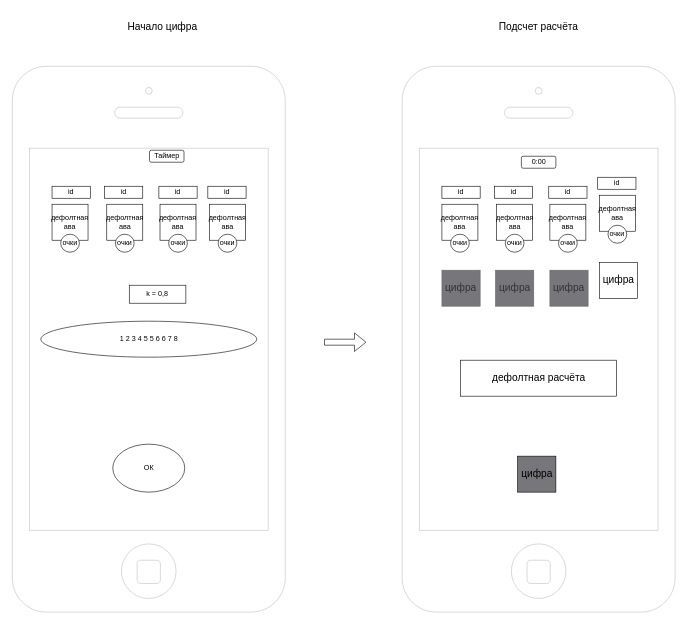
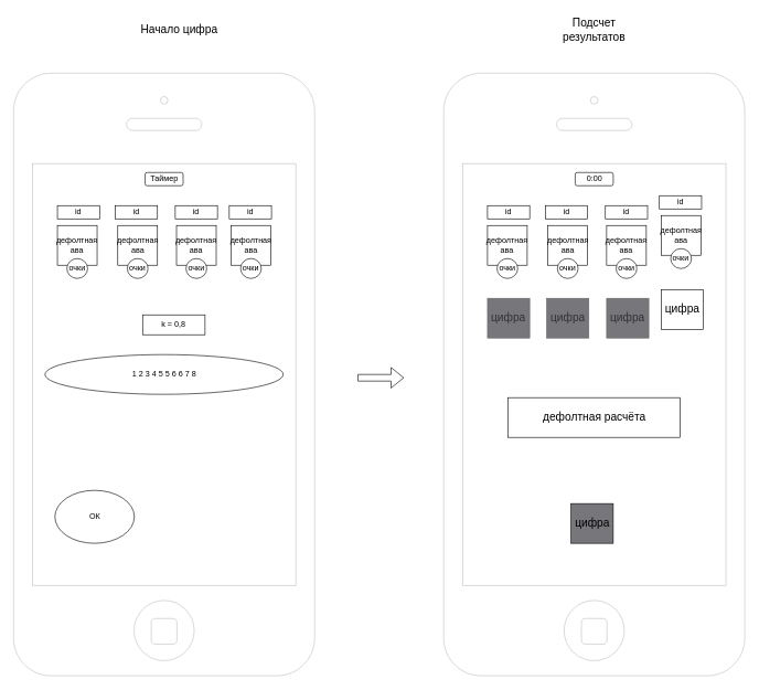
  <mxCell id="0" />
  <mxCell id="1" parent="0" />
  <mxCell id="2" value="" style="html=1;verticalLabelPosition=bottom;labelBackgroundColor=#ffffff;verticalAlign=top;shadow=0;dashed=0;strokeWidth=1;shape=mxgraph.ios7.misc.iphone;strokeColor=#c0c0c0;" vertex="1" parent="1"><mxGeometry x="20" y="110" width="455" height="910" as="geometry" /></mxCell>
  <mxCell id="3" value="1 2 3 4 5 5 6 6 7 8" style="ellipse;whiteSpace=wrap;html=1;" vertex="1" parent="1"><mxGeometry x="67.5" y="535" width="360" height="60" as="geometry" /></mxCell>
- <mxCell id="4" value="&lt;div&gt;ОК&lt;/div&gt;" style="ellipse;whiteSpace=wrap;html=1;" vertex="1" parent="1"><mxGeometry x="187.5" y="740" width="120" height="80" as="geometry" /></mxCell>
- <mxCell id="5" value="Таймер" style="rounded=1;whiteSpace=wrap;html=1;" vertex="1" parent="1"><mxGeometry x="248.75" y="250" width="57.5" height="20" as="geometry" /></mxCell>
+ <mxCell id="4" value="&lt;div&gt;ОК&lt;/div&gt;" style="ellipse;whiteSpace=wrap;html=1;" vertex="1" parent="1"><mxGeometry x="82.5" y="740" width="120" height="80" as="geometry" /></mxCell>
+ <mxCell id="5" value="Таймер" style="rounded=1;whiteSpace=wrap;html=1;" vertex="1" parent="1"><mxGeometry x="218.75" y="260" width="57.5" height="20" as="geometry" /></mxCell>
  <mxCell id="6" value="&lt;div&gt;дефолтная ава&lt;/div&gt;" style="whiteSpace=wrap;html=1;aspect=fixed;" vertex="1" parent="1"><mxGeometry x="86.25" y="340" width="60" height="60" as="geometry" /></mxCell>
  <mxCell id="7" value="&lt;div&gt;дефолтная&lt;/div&gt;&lt;div&gt;ава&lt;/div&gt;" style="whiteSpace=wrap;html=1;aspect=fixed;" vertex="1" parent="1"><mxGeometry x="177.5" y="340" width="60" height="60" as="geometry" /></mxCell>
  <mxCell id="8" value="&lt;div&gt;дефолтная ава&lt;/div&gt;" style="whiteSpace=wrap;html=1;aspect=fixed;" vertex="1" parent="1"><mxGeometry x="266.25" y="340" width="60" height="60" as="geometry" /></mxCell>
  <mxCell id="9" value="&lt;div&gt;дефолтная ава&lt;/div&gt;" style="whiteSpace=wrap;html=1;aspect=fixed;" vertex="1" parent="1"><mxGeometry x="348.75" y="340" width="60" height="60" as="geometry" /></mxCell>
  <mxCell id="10" value="очки" style="ellipse;whiteSpace=wrap;html=1;" vertex="1" parent="1"><mxGeometry x="100.63" y="390" width="31.25" height="30" as="geometry" /></mxCell>
  <mxCell id="11" value="очки" style="ellipse;whiteSpace=wrap;html=1;" vertex="1" parent="1"><mxGeometry x="191.87" y="390" width="31.25" height="30" as="geometry" /></mxCell>
  <mxCell id="12" value="очки" style="ellipse;whiteSpace=wrap;html=1;" vertex="1" parent="1"><mxGeometry x="280.63" y="390" width="31.25" height="30" as="geometry" /></mxCell>
  <mxCell id="13" value="&lt;div&gt;очки&lt;/div&gt;" style="ellipse;whiteSpace=wrap;html=1;" vertex="1" parent="1"><mxGeometry x="363.12" y="390" width="31.25" height="30" as="geometry" /></mxCell>
  <mxCell id="14" value="id" style="rounded=0;whiteSpace=wrap;html=1;" vertex="1" parent="1"><mxGeometry x="86.25" y="310" width="63.75" height="20" as="geometry" /></mxCell>
  <mxCell id="15" value="id" style="rounded=0;whiteSpace=wrap;html=1;" vertex="1" parent="1"><mxGeometry x="173.75" y="310" width="63.75" height="20" as="geometry" /></mxCell>
  <mxCell id="16" value="id" style="rounded=0;whiteSpace=wrap;html=1;" vertex="1" parent="1"><mxGeometry x="264.38" y="310" width="63.75" height="20" as="geometry" /></mxCell>
  <mxCell id="17" value="id" style="rounded=0;whiteSpace=wrap;html=1;" vertex="1" parent="1"><mxGeometry x="346" y="310" width="63.75" height="20" as="geometry" /></mxCell>
  <mxCell id="18" value="&lt;div&gt;k = 0,8&lt;/div&gt;" style="rounded=0;whiteSpace=wrap;html=1;" vertex="1" parent="1"><mxGeometry x="215" y="475" width="94.38" height="30" as="geometry" /></mxCell>
  <mxCell id="19" value="" style="html=1;verticalLabelPosition=bottom;labelBackgroundColor=#ffffff;verticalAlign=top;shadow=0;dashed=0;strokeWidth=1;shape=mxgraph.ios7.misc.iphone;strokeColor=#c0c0c0;" vertex="1" parent="1"><mxGeometry x="670" y="110" width="455" height="910" as="geometry" /></mxCell>
  <mxCell id="20" value="0:00" style="rounded=1;whiteSpace=wrap;html=1;" vertex="1" parent="1"><mxGeometry x="868.75" y="260" width="57.5" height="20" as="geometry" /></mxCell>
  <mxCell id="21" value="&lt;div&gt;дефолтная ава&lt;/div&gt;" style="whiteSpace=wrap;html=1;aspect=fixed;" vertex="1" parent="1"><mxGeometry x="736.25" y="340" width="60" height="60" as="geometry" /></mxCell>
  <mxCell id="22" value="&lt;div&gt;дефолтная&lt;/div&gt;&lt;div&gt;ава&lt;/div&gt;" style="whiteSpace=wrap;html=1;aspect=fixed;" vertex="1" parent="1"><mxGeometry x="827.5" y="340" width="60" height="60" as="geometry" /></mxCell>
  <mxCell id="23" value="&lt;div&gt;дефолтная ава&lt;/div&gt;" style="whiteSpace=wrap;html=1;aspect=fixed;" vertex="1" parent="1"><mxGeometry x="916.25" y="340" width="60" height="60" as="geometry" /></mxCell>
  <mxCell id="24" value="&lt;div&gt;дефолтная ава&lt;/div&gt;" style="whiteSpace=wrap;html=1;aspect=fixed;" vertex="1" parent="1"><mxGeometry x="998.75" y="325" width="60" height="60" as="geometry" /></mxCell>
  <mxCell id="25" value="очки" style="ellipse;whiteSpace=wrap;html=1;" vertex="1" parent="1"><mxGeometry x="750.63" y="390" width="31.25" height="30" as="geometry" /></mxCell>
  <mxCell id="26" value="очки" style="ellipse;whiteSpace=wrap;html=1;" vertex="1" parent="1"><mxGeometry x="841.87" y="390" width="31.25" height="30" as="geometry" /></mxCell>
  <mxCell id="27" value="очки" style="ellipse;whiteSpace=wrap;html=1;" vertex="1" parent="1"><mxGeometry x="930.63" y="390" width="31.25" height="30" as="geometry" /></mxCell>
  <mxCell id="28" value="&lt;div&gt;очки&lt;/div&gt;" style="ellipse;whiteSpace=wrap;html=1;" vertex="1" parent="1"><mxGeometry x="1013.12" y="375" width="31.25" height="30" as="geometry" /></mxCell>
  <mxCell id="29" value="id" style="rounded=0;whiteSpace=wrap;html=1;" vertex="1" parent="1"><mxGeometry x="736.25" y="310" width="63.75" height="20" as="geometry" /></mxCell>
  <mxCell id="30" value="id" style="rounded=0;whiteSpace=wrap;html=1;" vertex="1" parent="1"><mxGeometry x="823.75" y="310" width="63.75" height="20" as="geometry" /></mxCell>
  <mxCell id="31" value="id" style="rounded=0;whiteSpace=wrap;html=1;" vertex="1" parent="1"><mxGeometry x="914.38" y="310" width="63.75" height="20" as="geometry" /></mxCell>
  <mxCell id="32" value="id" style="rounded=0;whiteSpace=wrap;html=1;" vertex="1" parent="1"><mxGeometry x="996" y="295" width="63.75" height="20" as="geometry" /></mxCell>
  <mxCell id="33" value="&lt;div style=&quot;font-size: 17px;&quot;&gt;Начало цифра&lt;/div&gt;" style="text;html=1;strokeColor=none;fillColor=none;align=center;verticalAlign=middle;whiteSpace=wrap;rounded=0;fontSize=17;" vertex="1" parent="1"><mxGeometry x="200.63" y="20" width="139.37" height="50" as="geometry" /></mxCell>
- <mxCell id="34" value="&lt;div&gt;Подсчет расчёта&lt;/div&gt;" style="text;html=1;strokeColor=none;fillColor=none;align=center;verticalAlign=middle;whiteSpace=wrap;rounded=0;fontSize=17;" vertex="1" parent="1"><mxGeometry x="827.5" y="20" width="139.37" height="50" as="geometry" /></mxCell>
+ <mxCell id="34" value="&lt;div&gt;Подсчет результатов&lt;/div&gt;" style="text;html=1;strokeColor=none;fillColor=none;align=center;verticalAlign=middle;whiteSpace=wrap;rounded=0;fontSize=17;" vertex="1" parent="1"><mxGeometry x="827.5" y="20" width="139.37" height="50" as="geometry" /></mxCell>
  <mxCell id="35" value="" style="shape=flexArrow;endArrow=classic;html=1;rounded=0;fontSize=17;" edge="1" parent="1"><mxGeometry width="50" height="50" relative="1" as="geometry"><mxPoint x="540" y="570" as="sourcePoint" /><mxPoint x="610" y="570" as="targetPoint" /></mxGeometry></mxCell>
  <mxCell id="36" value="цифра" style="rounded=0;whiteSpace=wrap;html=1;fontSize=17;fillColor=#77767b;fontColor=#333333;strokeColor=#666666;" vertex="1" parent="1"><mxGeometry x="736.25" y="450" width="63.75" height="60" as="geometry" /></mxCell>
  <mxCell id="37" value="цифра" style="rounded=0;whiteSpace=wrap;html=1;fontSize=17;fillColor=#77767b;fontColor=#333333;strokeColor=#666666;" vertex="1" parent="1"><mxGeometry x="916.25" y="450" width="63.75" height="60" as="geometry" /></mxCell>
  <mxCell id="38" value="цифра" style="rounded=0;whiteSpace=wrap;html=1;fontSize=17;fillColor=#77767b;fontColor=#333333;strokeColor=#666666;" vertex="1" parent="1"><mxGeometry x="825.63" y="450" width="63.75" height="60" as="geometry" /></mxCell>
  <mxCell id="39" value="цифра" style="rounded=0;whiteSpace=wrap;html=1;fontSize=17;fillColor=#77767B;" vertex="1" parent="1"><mxGeometry x="862.5" y="760" width="63.75" height="60" as="geometry" /></mxCell>
  <mxCell id="40" value="цифра" style="rounded=0;whiteSpace=wrap;html=1;fontSize=17;" vertex="1" parent="1"><mxGeometry x="998.75" y="437" width="63.75" height="60" as="geometry" /></mxCell>
  <mxCell id="41" value="дефолтная расчёта" style="rounded=0;whiteSpace=wrap;html=1;fontSize=17;" vertex="1" parent="1"><mxGeometry x="767.5" y="600" width="260" height="60" as="geometry" /></mxCell>
